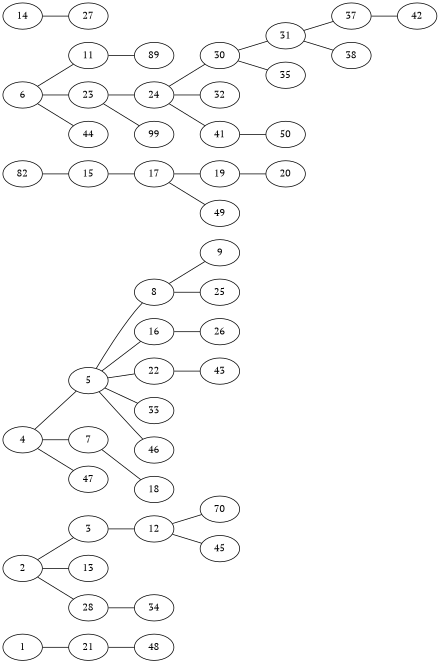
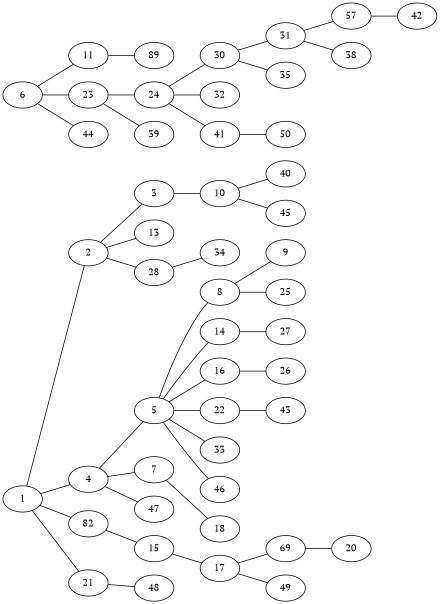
  graph {
    fontname="PT Serif"
    rankdir=LR
    node [fontname="PT Serif"]
    edge [fontname="PT Serif"]
    1
    2
    4
    n4 [label=82]
    21
    3
    13
    28
    5
    7
    47
    15
    48
-   10 [label=12]
+   10
    6
    11
    23
    44
    34
    8
    14
    16
    22
    33
    46
    18
    17
-   40 [label=70]
+   40
    45
    n30 [label=89]
    24
-   39 [label=99]
+   39
    9
    25
    27
    26
    43
    30
    32
    41
-   19
+   19 [label=69]
    49
    20
    31
    35
    50
-   37
+   37 [label=57]
    38
    42
+   1 -- 2
+   1 -- 4
+   1 -- n4
    1 -- 21
    2 -- 3
    2 -- 13
    2 -- 28
    4 -- 5
    4 -- 7
    4 -- 47
    n4 -- 15
    21 -- 48
    3 -- 10
    28 -- 34
    5 -- 8
+   5 -- 14
    5 -- 16
    5 -- 22
    5 -- 33
    5 -- 46
    7 -- 18
    15 -- 17
    10 -- 40
    10 -- 45
    6 -- 11
    6 -- 23
    6 -- 44
    11 -- n30
    23 -- 24
    23 -- 39
    8 -- 9
    8 -- 25
    14 -- 27
    16 -- 26
    22 -- 43
    17 -- 19
    17 -- 49
    24 -- 30
    24 -- 32
    24 -- 41
    30 -- 31
    30 -- 35
    41 -- 50
    19 -- 20
    31 -- 37
    31 -- 38
    37 -- 42
  }
